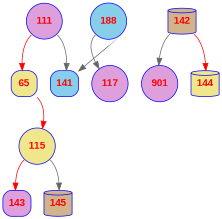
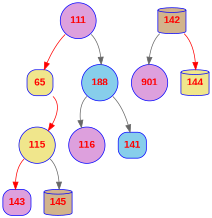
  digraph {
    node [color=blue fillcolor=plum fontcolor=red fontname="Arial bold" fontsize=14 shape=circle style="rounded, filled,filled"]
    edge [color=gray40 tailport=se]
    n1 [label=111 width=0.5]
    n2 [fillcolor=khaki label=65 shape=box width=0.5]
    n3 [fillcolor=skyblue label=188 width=0.5]
    n4 [fillcolor=khaki label=115 width=0.5]
-   n5 [label=117 width=0.5]
+   n5 [label=116 width=0.5]
    n6 [fillcolor=skyblue label=141 shape=box width=0.5]
    n7 [fillcolor=tan label=142 shape=cylinder width=0.5]
    n8 [label=901 width=0.5]
    n9 [fillcolor=khaki label=144 shape=cylinder width=0.5]
    n10 [label=143 shape=box width=0.5]
    n11 [fillcolor=tan label=145 shape=cylinder width=0.5]
    n1 -> n2 [color=red tailport=sw]
-   n1 -> n6
+   n1 -> n3
    n2 -> n4 [color=red]
    n3 -> n5 [tailport=sw]
    n3 -> n6
    n4 -> n10 [color=red tailport=sw]
    n4 -> n11
    n7 -> n8 [tailport=sw]
    n7 -> n9 [color=red]
  }
